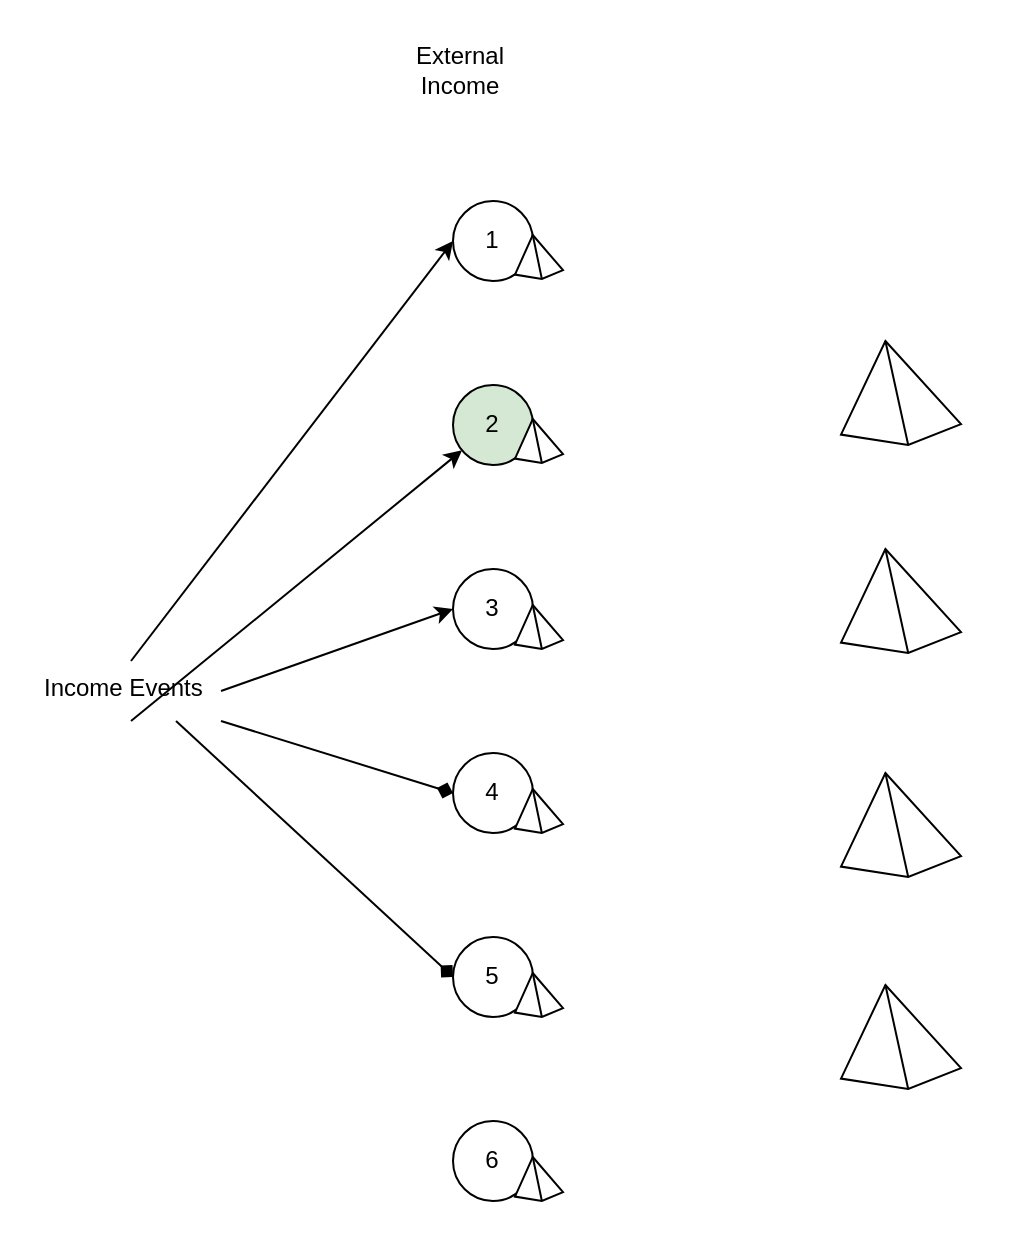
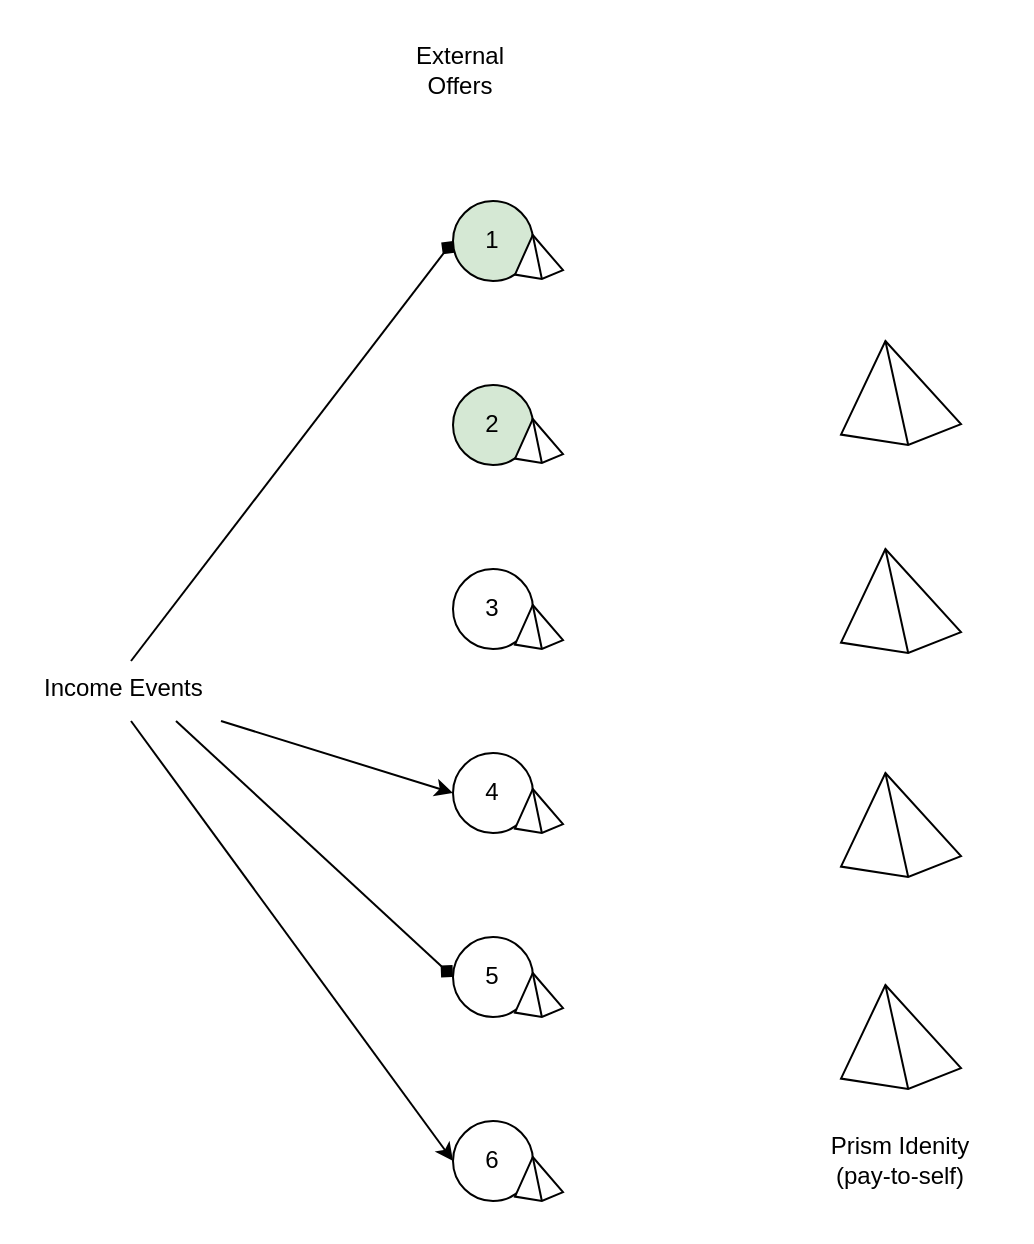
  <mxCell id="0" />
  <mxCell id="1" parent="0" />
  <mxCell id="2" value="6" style="ellipse;whiteSpace=wrap;html=1;aspect=fixed;direction=south;" vertex="1" parent="1"><mxGeometry x="226" y="560" width="40" height="40" as="geometry" /></mxCell>
  <mxCell id="3" value="5" style="ellipse;whiteSpace=wrap;html=1;aspect=fixed;direction=south;" vertex="1" parent="1"><mxGeometry x="226" y="468" width="40" height="40" as="geometry" /></mxCell>
  <mxCell id="4" value="4" style="ellipse;whiteSpace=wrap;html=1;aspect=fixed;direction=south;" vertex="1" parent="1"><mxGeometry x="226" y="376" width="40" height="40" as="geometry" /></mxCell>
  <mxCell id="5" value="3" style="ellipse;whiteSpace=wrap;html=1;aspect=fixed;direction=south;" vertex="1" parent="1"><mxGeometry x="226" y="284" width="40" height="40" as="geometry" /></mxCell>
  <mxCell id="6" value="2" style="ellipse;whiteSpace=wrap;html=1;aspect=fixed;direction=south;fillColor=#d5e8d4;" vertex="1" parent="1"><mxGeometry x="226" y="192" width="40" height="40" as="geometry" /></mxCell>
- <mxCell id="7" value="1" style="ellipse;whiteSpace=wrap;html=1;aspect=fixed;direction=south;" vertex="1" parent="1"><mxGeometry x="226" y="100" width="40" height="40" as="geometry" /></mxCell>
+ <mxCell id="7" value="1" style="ellipse;whiteSpace=wrap;html=1;aspect=fixed;direction=south;fillColor=#d5e8d4;" vertex="1" parent="1"><mxGeometry x="226" y="100" width="40" height="40" as="geometry" /></mxCell>
  <mxCell id="8" value="" style="verticalLabelPosition=bottom;verticalAlign=top;html=1;shape=mxgraph.basic.pyramid;dx1=0.37;dx2=0.56;dy1=0.9;dy2=0.8;" vertex="1" parent="1"><mxGeometry x="420" y="170" width="60" height="52" as="geometry" /></mxCell>
  <mxCell id="9" value="" style="verticalLabelPosition=bottom;verticalAlign=top;html=1;shape=mxgraph.basic.pyramid;dx1=0.37;dx2=0.56;dy1=0.9;dy2=0.8;" vertex="1" parent="1"><mxGeometry x="420" y="274" width="60" height="52" as="geometry" /></mxCell>
  <mxCell id="10" value="" style="verticalLabelPosition=bottom;verticalAlign=top;html=1;shape=mxgraph.basic.pyramid;dx1=0.37;dx2=0.56;dy1=0.9;dy2=0.8;" vertex="1" parent="1"><mxGeometry x="420" y="386" width="60" height="52" as="geometry" /></mxCell>
  <mxCell id="11" value="" style="verticalLabelPosition=bottom;verticalAlign=top;html=1;shape=mxgraph.basic.pyramid;dx1=0.37;dx2=0.56;dy1=0.9;dy2=0.8;" vertex="1" parent="1"><mxGeometry x="420" y="492" width="60" height="52" as="geometry" /></mxCell>
- <mxCell id="12" value="External Income" style="text;html=1;align=center;verticalAlign=middle;whiteSpace=wrap;rounded=0;" vertex="1" parent="1"><mxGeometry x="200" y="20" width="60" height="30" as="geometry" /></mxCell>
+ <mxCell id="12" value="External Offers" style="text;html=1;align=center;verticalAlign=middle;whiteSpace=wrap;rounded=0;" vertex="1" parent="1"><mxGeometry x="200" y="20" width="60" height="30" as="geometry" /></mxCell>
  <mxCell id="13" value="Income Events" style="text;html=1;whiteSpace=wrap;overflow=hidden;rounded=0;" vertex="1" parent="1"><mxGeometry x="20" y="330" width="90" height="30" as="geometry" /></mxCell>
- <mxCell id="14" value="" style="endArrow=classic;html=1;rounded=0;exitX=0.5;exitY=0;exitDx=0;exitDy=0;entryX=0.5;entryY=1;entryDx=0;entryDy=0;" edge="1" parent="1" source="13" target="7"><mxGeometry width="50" height="50" relative="1" as="geometry"><mxPoint x="360" y="310" as="sourcePoint" /><mxPoint x="410" y="260" as="targetPoint" /></mxGeometry></mxCell>
- <mxCell id="15" value="" style="endArrow=classic;html=1;rounded=0;exitX=1;exitY=0.5;exitDx=0;exitDy=0;entryX=0.5;entryY=1;entryDx=0;entryDy=0;" edge="1" parent="1" source="13" target="5"><mxGeometry width="50" height="50" relative="1" as="geometry"><mxPoint x="130" y="350" as="sourcePoint" /><mxPoint x="246" y="140" as="targetPoint" /></mxGeometry></mxCell>
- <mxCell id="16" value="" style="endArrow=diamond;html=1;rounded=0;exitX=1;exitY=1;exitDx=0;exitDy=0;entryX=0.5;entryY=1;entryDx=0;entryDy=0;" edge="1" parent="1" source="13" target="4"><mxGeometry width="50" height="50" relative="1" as="geometry"><mxPoint x="140" y="360" as="sourcePoint" /><mxPoint x="256" y="150" as="targetPoint" /></mxGeometry></mxCell>
+ <mxCell id="14" value="" style="endArrow=diamond;html=1;rounded=0;exitX=0.5;exitY=0;exitDx=0;exitDy=0;entryX=0.5;entryY=1;entryDx=0;entryDy=0;" edge="1" parent="1" source="13" target="7"><mxGeometry width="50" height="50" relative="1" as="geometry"><mxPoint x="360" y="310" as="sourcePoint" /><mxPoint x="410" y="260" as="targetPoint" /></mxGeometry></mxCell>
+ <mxCell id="16" value="" style="endArrow=classic;html=1;rounded=0;exitX=1;exitY=1;exitDx=0;exitDy=0;entryX=0.5;entryY=1;entryDx=0;entryDy=0;" edge="1" parent="1" source="13" target="4"><mxGeometry width="50" height="50" relative="1" as="geometry"><mxPoint x="140" y="360" as="sourcePoint" /><mxPoint x="256" y="150" as="targetPoint" /></mxGeometry></mxCell>
  <mxCell id="17" value="" style="endArrow=diamond;html=1;rounded=0;exitX=0.75;exitY=1;exitDx=0;exitDy=0;entryX=0.5;entryY=1;entryDx=0;entryDy=0;" edge="1" parent="1" source="13" target="3"><mxGeometry width="50" height="50" relative="1" as="geometry"><mxPoint x="150" y="370" as="sourcePoint" /><mxPoint x="266" y="160" as="targetPoint" /></mxGeometry></mxCell>
- <mxCell id="18" value="" style="endArrow=classic;html=1;rounded=0;exitX=0.5;exitY=1;exitDx=0;exitDy=0;" edge="1" parent="1" source="13" target="6"><mxGeometry width="50" height="50" relative="1" as="geometry"><mxPoint x="160" y="380" as="sourcePoint" /><mxPoint x="276" y="170" as="targetPoint" /></mxGeometry></mxCell>
+ <mxCell id="18" value="" style="endArrow=classic;html=1;rounded=0;exitX=0.5;exitY=1;exitDx=0;exitDy=0;entryX=0.5;entryY=1;entryDx=0;entryDy=0;" edge="1" parent="1" source="13" target="2"><mxGeometry width="50" height="50" relative="1" as="geometry"><mxPoint x="160" y="380" as="sourcePoint" /><mxPoint x="276" y="170" as="targetPoint" /></mxGeometry></mxCell>
+ <mxCell id="19" value="Prism Idenity (pay-to-self)" style="text;html=1;align=center;verticalAlign=middle;whiteSpace=wrap;rounded=0;" vertex="1" parent="1"><mxGeometry x="405" y="565" width="90" height="30" as="geometry" /></mxCell>
  <mxCell id="20" value="" style="verticalLabelPosition=bottom;verticalAlign=top;html=1;shape=mxgraph.basic.pyramid;dx1=0.37;dx2=0.56;dy1=0.9;dy2=0.8;" vertex="1" parent="1"><mxGeometry x="257" y="117" width="24" height="22" as="geometry" /></mxCell>
  <mxCell id="21" value="" style="verticalLabelPosition=bottom;verticalAlign=top;html=1;shape=mxgraph.basic.pyramid;dx1=0.37;dx2=0.56;dy1=0.9;dy2=0.8;" vertex="1" parent="1"><mxGeometry x="257" y="209" width="24" height="22" as="geometry" /></mxCell>
  <mxCell id="22" value="" style="verticalLabelPosition=bottom;verticalAlign=top;html=1;shape=mxgraph.basic.pyramid;dx1=0.37;dx2=0.56;dy1=0.9;dy2=0.8;" vertex="1" parent="1"><mxGeometry x="257" y="302" width="24" height="22" as="geometry" /></mxCell>
  <mxCell id="23" value="" style="verticalLabelPosition=bottom;verticalAlign=top;html=1;shape=mxgraph.basic.pyramid;dx1=0.37;dx2=0.56;dy1=0.9;dy2=0.8;" vertex="1" parent="1"><mxGeometry x="257" y="394" width="24" height="22" as="geometry" /></mxCell>
  <mxCell id="24" value="" style="verticalLabelPosition=bottom;verticalAlign=top;html=1;shape=mxgraph.basic.pyramid;dx1=0.37;dx2=0.56;dy1=0.9;dy2=0.8;" vertex="1" parent="1"><mxGeometry x="257" y="486" width="24" height="22" as="geometry" /></mxCell>
  <mxCell id="25" value="" style="verticalLabelPosition=bottom;verticalAlign=top;html=1;shape=mxgraph.basic.pyramid;dx1=0.37;dx2=0.56;dy1=0.9;dy2=0.8;" vertex="1" parent="1"><mxGeometry x="257" y="578" width="24" height="22" as="geometry" /></mxCell>
